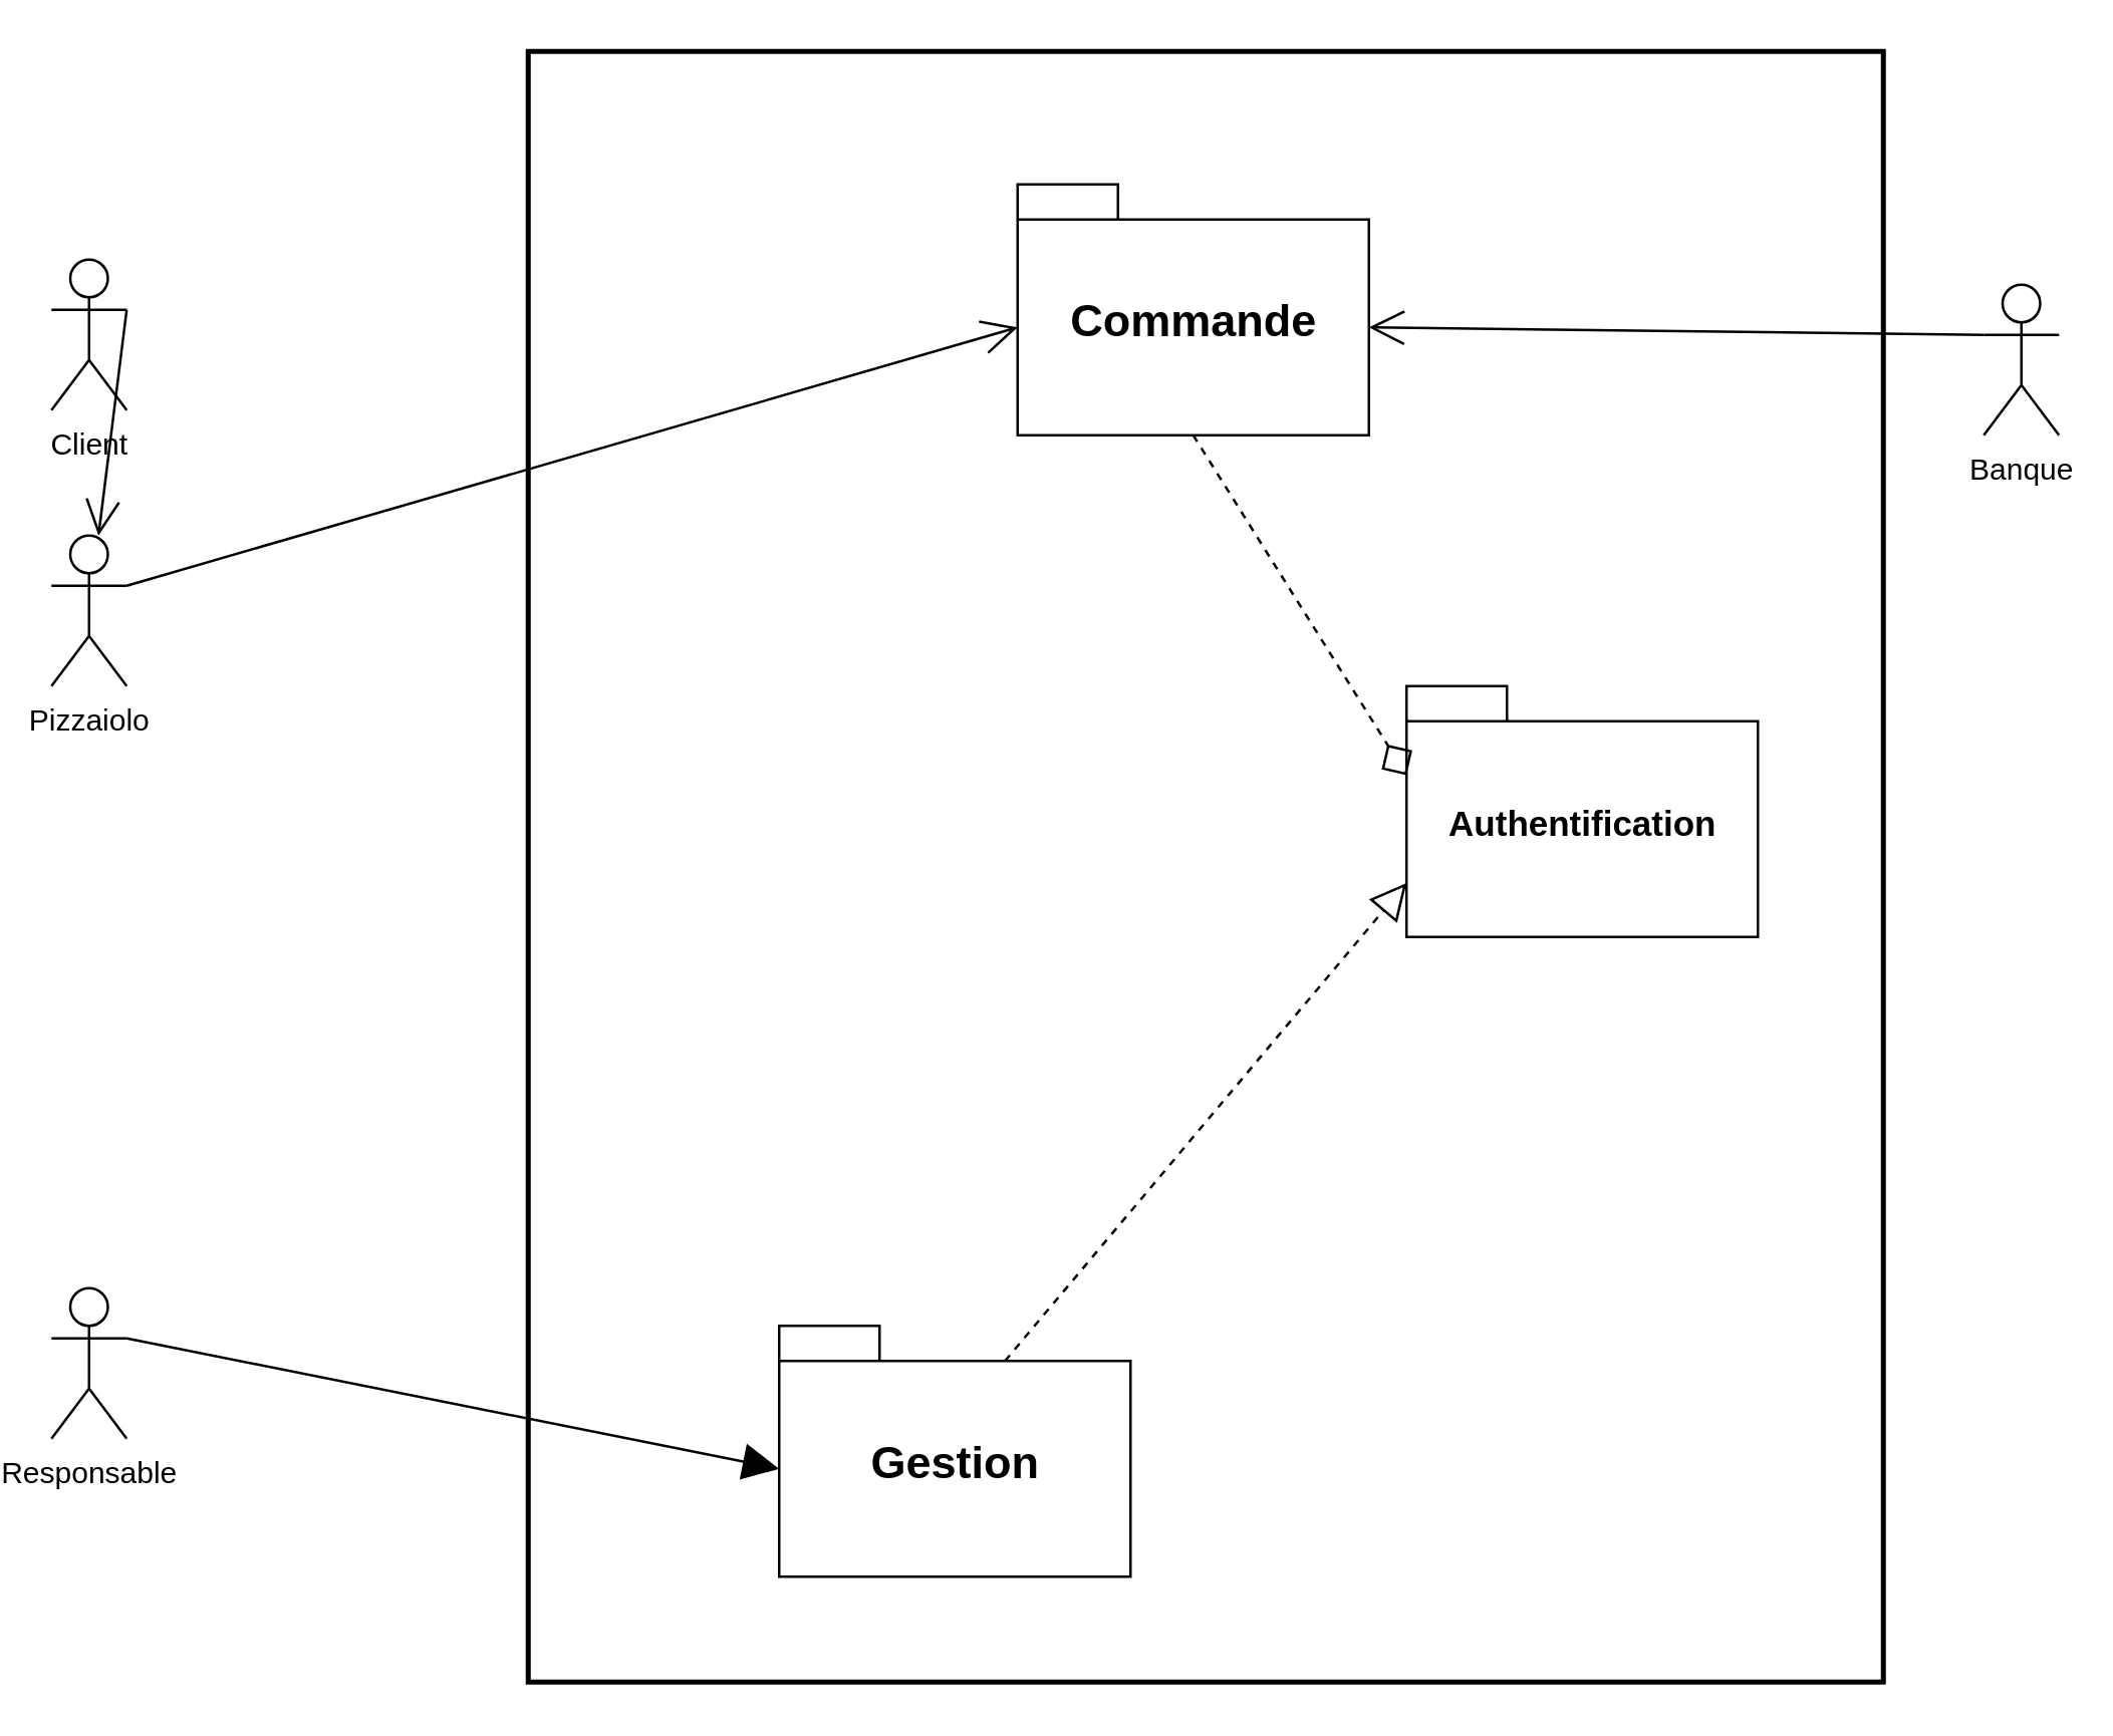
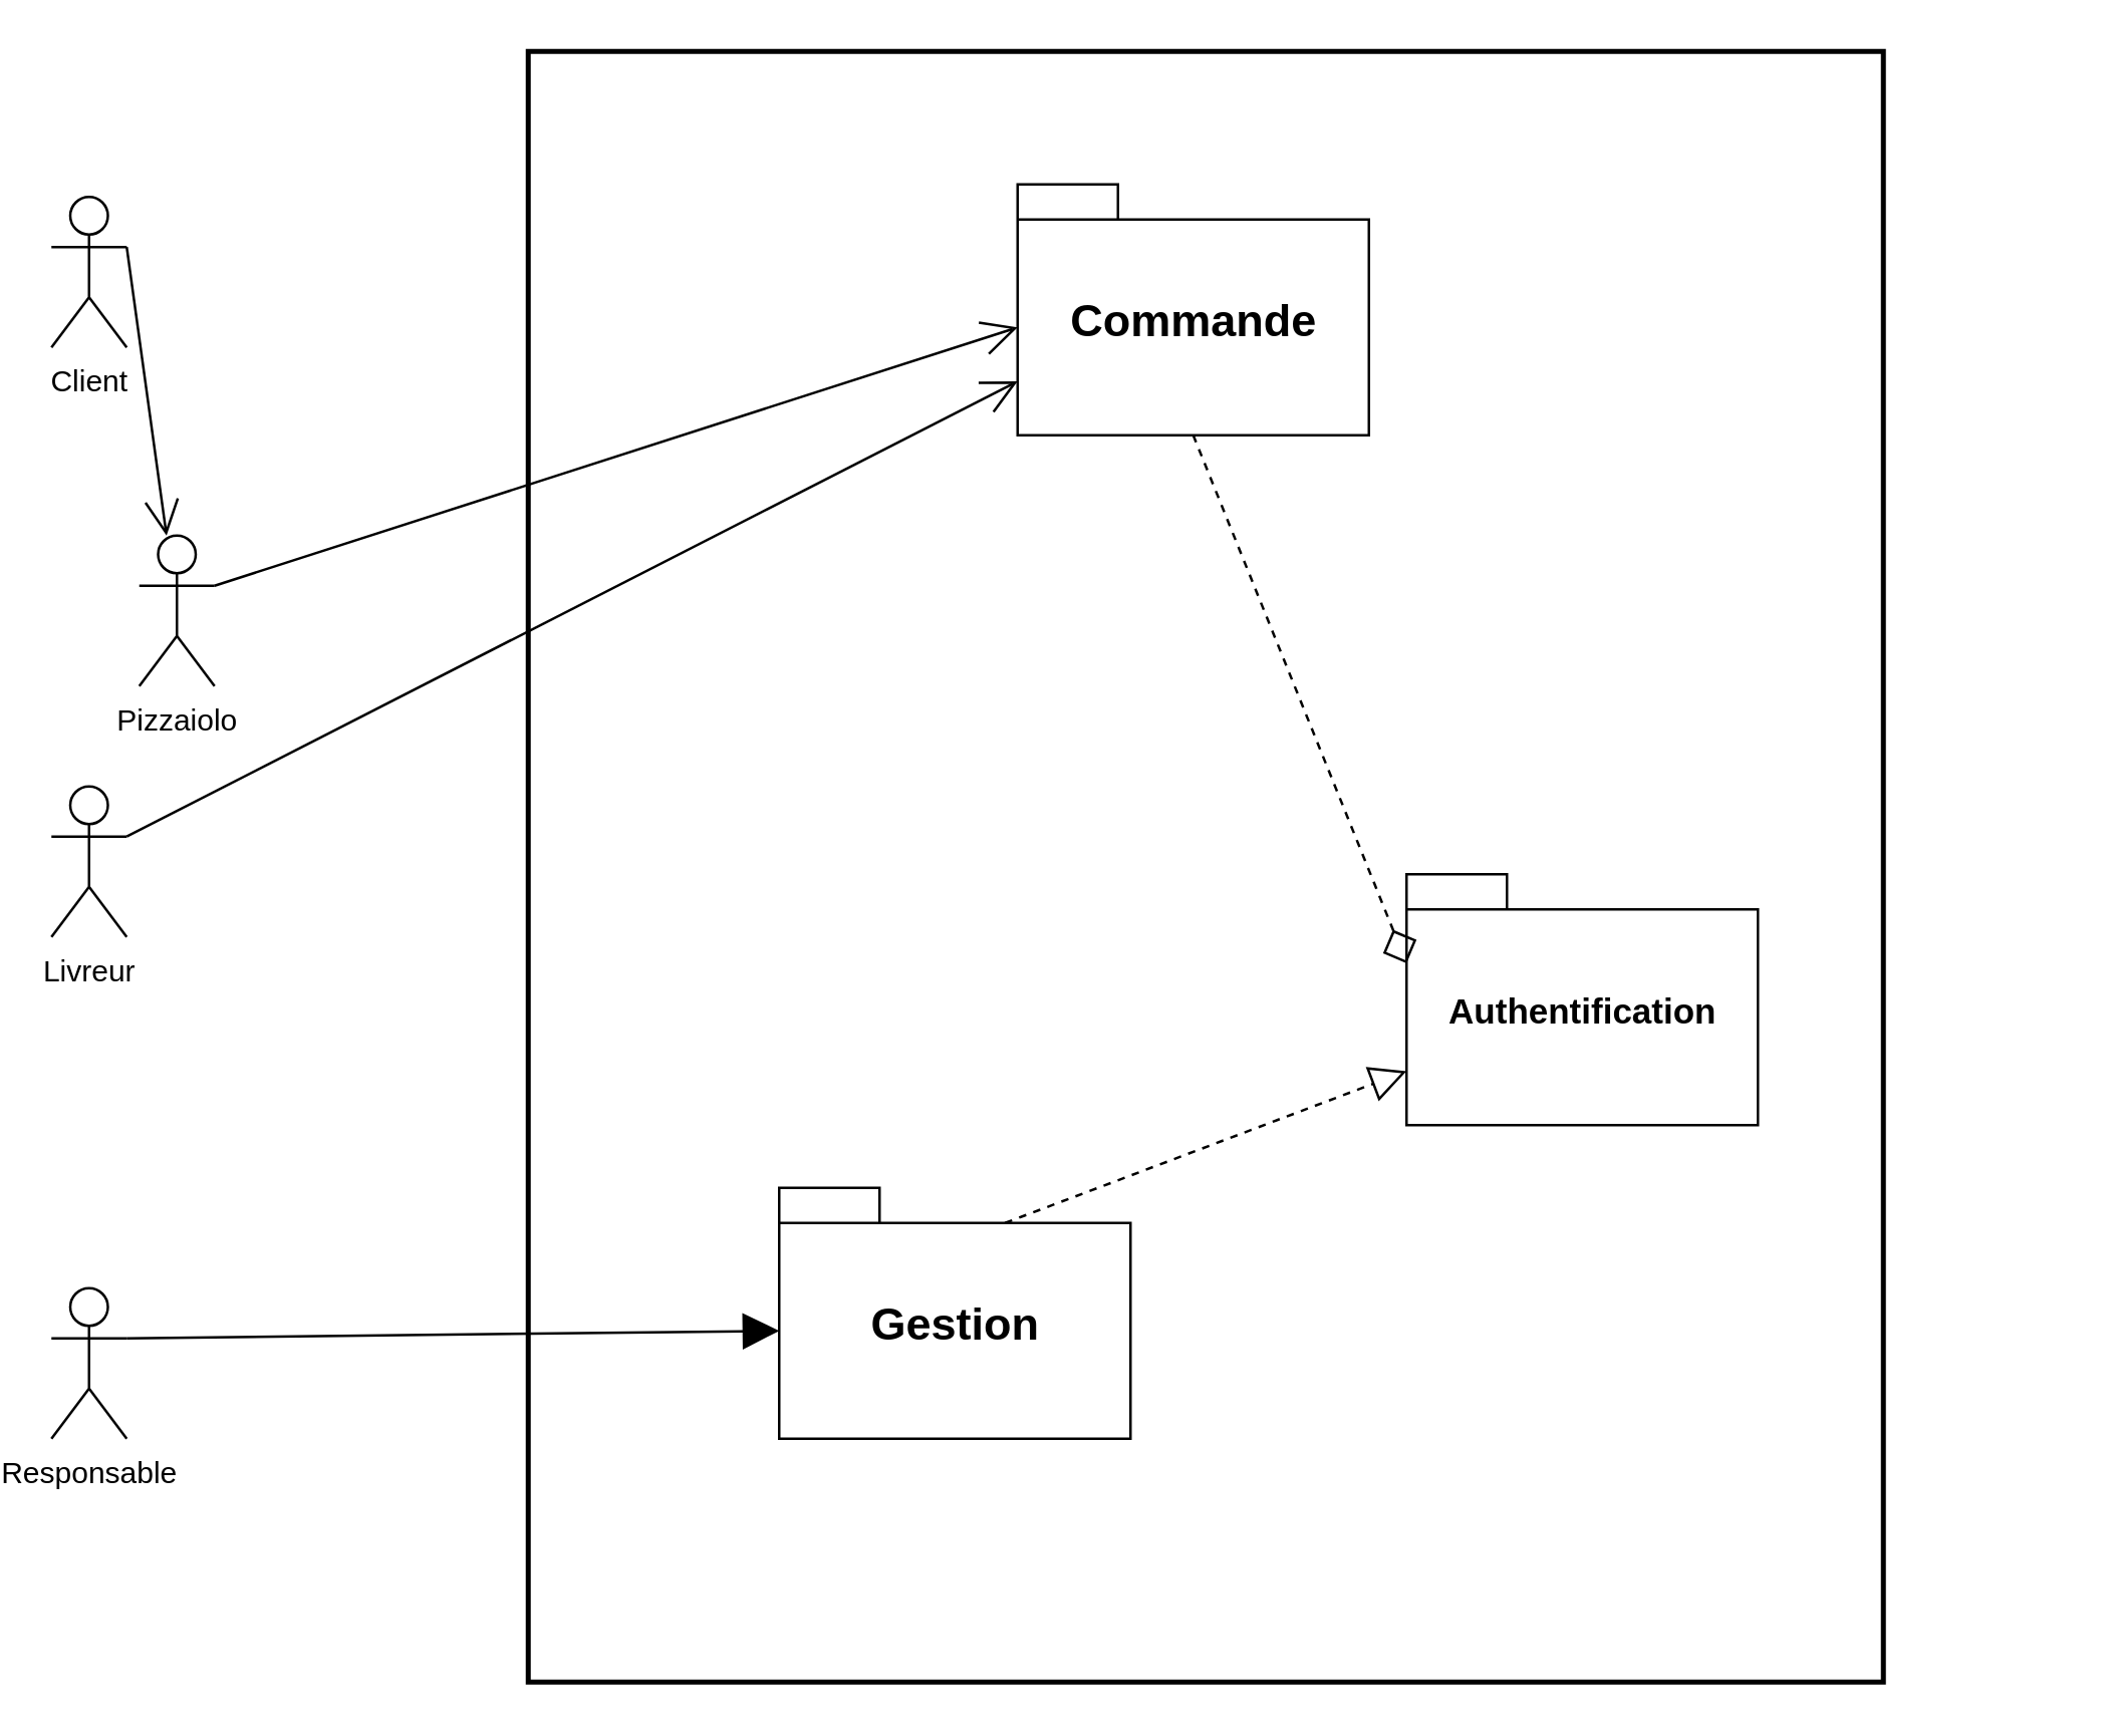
  <mxCell id="0" />
  <mxCell id="1" parent="0" />
  <mxCell id="2" value="" style="html=1;strokeWidth=2;" vertex="1" parent="1"><mxGeometry x="210" y="20" width="540" height="650" as="geometry" /></mxCell>
- <mxCell id="3" value="Client" style="shape=umlActor;verticalLabelPosition=bottom;verticalAlign=top;html=1;" vertex="1" parent="1"><mxGeometry x="20" y="103" width="30" height="60" as="geometry" /></mxCell>
+ <mxCell id="3" value="Client" style="shape=umlActor;verticalLabelPosition=bottom;verticalAlign=top;html=1;" vertex="1" parent="1"><mxGeometry x="20" y="78" width="30" height="60" as="geometry" /></mxCell>
  <mxCell id="4" value="Responsable" style="shape=umlActor;verticalLabelPosition=bottom;verticalAlign=top;html=1;" vertex="1" parent="1"><mxGeometry x="20" y="513" width="30" height="60" as="geometry" /></mxCell>
- <mxCell id="5" value="&lt;font style=&quot;font-size: 18px&quot;&gt;Gestion&lt;/font&gt;" style="shape=folder;fontStyle=1;spacingTop=10;tabWidth=40;tabHeight=14;tabPosition=left;html=1;" vertex="1" parent="1"><mxGeometry x="310" y="528" width="140" height="100" as="geometry" /></mxCell>
- <mxCell id="6" value="&lt;font style=&quot;font-size: 14px&quot;&gt;Authentification&lt;/font&gt;" style="shape=folder;fontStyle=1;spacingTop=10;tabWidth=40;tabHeight=14;tabPosition=left;html=1;" vertex="1" parent="1"><mxGeometry x="560" y="273" width="140" height="100" as="geometry" /></mxCell>
+ <mxCell id="5" value="&lt;font style=&quot;font-size: 18px&quot;&gt;Gestion&lt;/font&gt;" style="shape=folder;fontStyle=1;spacingTop=10;tabWidth=40;tabHeight=14;tabPosition=left;html=1;" vertex="1" parent="1"><mxGeometry x="310" y="473" width="140" height="100" as="geometry" /></mxCell>
+ <mxCell id="6" value="&lt;font style=&quot;font-size: 14px&quot;&gt;Authentification&lt;/font&gt;" style="shape=folder;fontStyle=1;spacingTop=10;tabWidth=40;tabHeight=14;tabPosition=left;html=1;" vertex="1" parent="1"><mxGeometry x="560" y="348" width="140" height="100" as="geometry" /></mxCell>
  <mxCell id="7" value="&lt;font style=&quot;font-size: 18px&quot;&gt;Commande&lt;/font&gt;" style="shape=folder;fontStyle=1;spacingTop=10;tabWidth=40;tabHeight=14;tabPosition=left;html=1;" vertex="1" parent="1"><mxGeometry x="405" y="73" width="140" height="100" as="geometry" /></mxCell>
- <mxCell id="8" value="Banque" style="shape=umlActor;verticalLabelPosition=bottom;verticalAlign=top;html=1;" vertex="1" parent="1"><mxGeometry x="790" y="113" width="30" height="60" as="geometry" /></mxCell>
- <mxCell id="9" value="" style="endArrow=open;endFill=1;endSize=12;html=1;entryX=0;entryY=0;entryDx=140;entryDy=57;entryPerimeter=0;exitX=0;exitY=0.333;exitDx=0;exitDy=0;exitPerimeter=0;" edge="1" parent="1" source="8" target="7"><mxGeometry width="160" relative="1" as="geometry"><mxPoint x="820" y="583" as="sourcePoint" /><mxPoint x="700" y="320" as="targetPoint" /></mxGeometry></mxCell>
- <mxCell id="10" value="Pizzaiolo" style="shape=umlActor;verticalLabelPosition=bottom;verticalAlign=top;html=1;" vertex="1" parent="1"><mxGeometry x="20" y="213" width="30" height="60" as="geometry" /></mxCell>
+ <mxCell id="10" value="Pizzaiolo" style="shape=umlActor;verticalLabelPosition=bottom;verticalAlign=top;html=1;" vertex="1" parent="1"><mxGeometry x="55" y="213" width="30" height="60" as="geometry" /></mxCell>
  <mxCell id="11" value="" style="endArrow=open;endFill=1;endSize=12;html=1;exitX=1;exitY=0.333;exitDx=0;exitDy=0;exitPerimeter=0;" edge="1" parent="1" source="3" target="10"><mxGeometry width="160" relative="1" as="geometry"><mxPoint x="50" y="303" as="sourcePoint" /><mxPoint x="340" y="323" as="targetPoint" /></mxGeometry></mxCell>
  <mxCell id="12" value="" style="endArrow=open;endFill=1;endSize=12;html=1;exitX=1;exitY=0.333;exitDx=0;exitDy=0;exitPerimeter=0;entryX=0;entryY=0;entryDx=0;entryDy=57;entryPerimeter=0;" edge="1" parent="1" source="10" target="7"><mxGeometry width="160" relative="1" as="geometry"><mxPoint x="100" y="183" as="sourcePoint" /><mxPoint x="250" y="333" as="targetPoint" /></mxGeometry></mxCell>
  <mxCell id="13" value="" style="endArrow=block;endFill=1;endSize=12;html=1;exitX=1;exitY=0.333;exitDx=0;exitDy=0;exitPerimeter=0;entryX=0;entryY=0;entryDx=0;entryDy=57;entryPerimeter=0;" edge="1" parent="1" source="4" target="5"><mxGeometry width="160" relative="1" as="geometry"><mxPoint x="60" y="533" as="sourcePoint" /><mxPoint x="295" y="443" as="targetPoint" /></mxGeometry></mxCell>
  <mxCell id="14" value="" style="endArrow=diamond;dashed=1;endFill=0;endSize=12;html=1;exitX=0.5;exitY=1;exitDx=0;exitDy=0;exitPerimeter=0;entryX=0;entryY=0;entryDx=0;entryDy=35.5;entryPerimeter=0;" edge="1" parent="1" source="7" target="6"><mxGeometry width="160" relative="1" as="geometry"><mxPoint x="220" y="323" as="sourcePoint" /><mxPoint x="380" y="323" as="targetPoint" /></mxGeometry></mxCell>
  <mxCell id="15" value="" style="endArrow=block;dashed=1;endFill=0;endSize=12;html=1;exitX=0;exitY=0;exitDx=90;exitDy=14;exitPerimeter=0;entryX=0;entryY=0;entryDx=0;entryDy=78.5;entryPerimeter=0;" edge="1" parent="1" source="5" target="6"><mxGeometry width="160" relative="1" as="geometry"><mxPoint x="414" y="183" as="sourcePoint" /><mxPoint x="600" y="307" as="targetPoint" /></mxGeometry></mxCell>
+ <mxCell id="16" value="Livreur" style="shape=umlActor;verticalLabelPosition=bottom;verticalAlign=top;html=1;" vertex="1" parent="1"><mxGeometry x="20" y="313" width="30" height="60" as="geometry" /></mxCell>
+ <mxCell id="17" value="" style="endArrow=open;endFill=1;endSize=12;html=1;exitX=1;exitY=0.333;exitDx=0;exitDy=0;exitPerimeter=0;entryX=0;entryY=0;entryDx=0;entryDy=78.5;entryPerimeter=0;" edge="1" parent="1" source="16" target="7"><mxGeometry width="160" relative="1" as="geometry"><mxPoint x="60" y="243" as="sourcePoint" /><mxPoint x="344" y="161.5" as="targetPoint" /></mxGeometry></mxCell>
